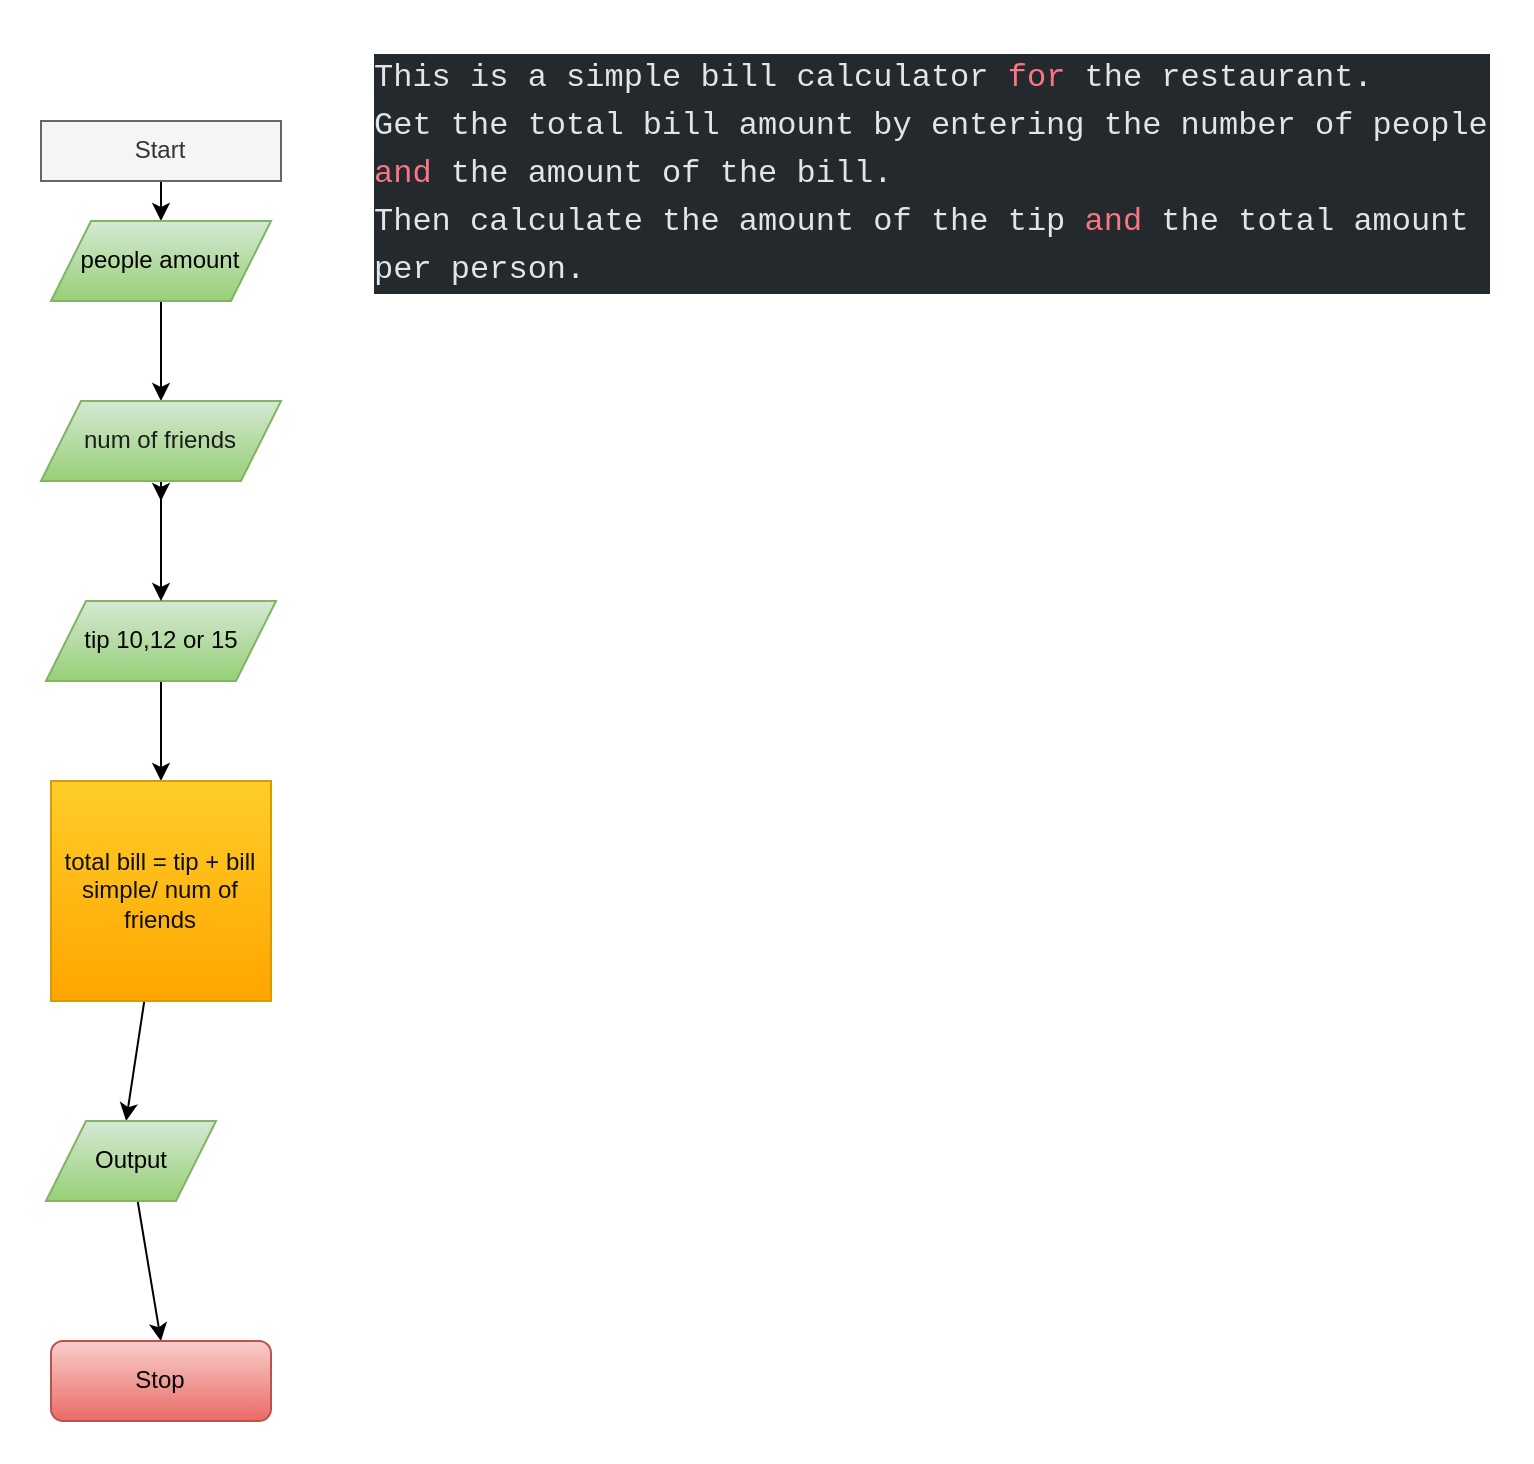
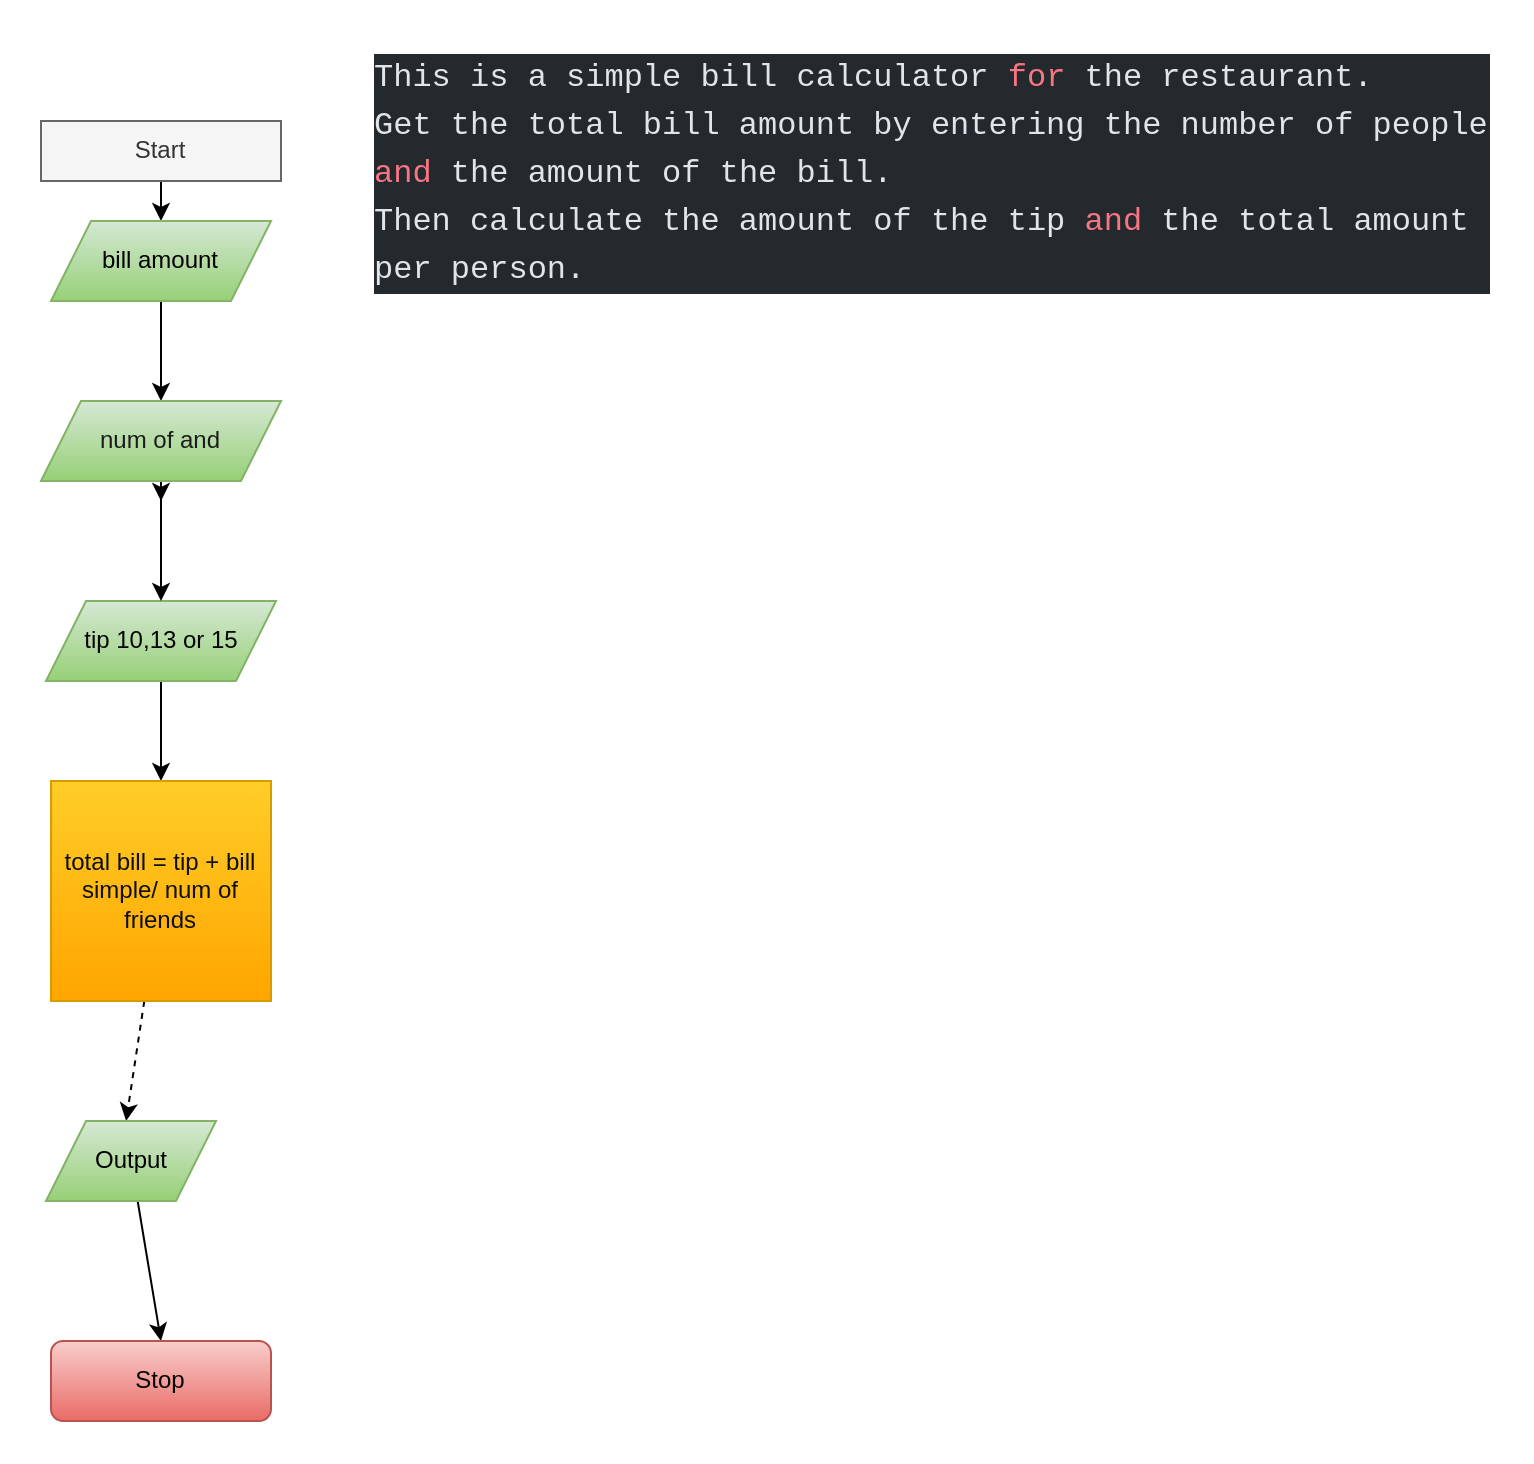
  <mxCell id="0" />
  <mxCell id="1" parent="0" />
  <mxCell id="2" style="edgeStyle=none;html=1;" edge="1" parent="1" source="3"><mxGeometry relative="1" as="geometry"><mxPoint x="80" y="110" as="targetPoint" /></mxGeometry></mxCell>
  <mxCell id="3" value="Start" style="rounded=0;whiteSpace=wrap;html=1;fillColor=#f5f5f5;fontColor=#333333;strokeColor=#666666;" vertex="1" parent="1"><mxGeometry x="20" y="60" width="120" height="30" as="geometry" /></mxCell>
  <mxCell id="4" value="&lt;meta charset=&quot;utf-8&quot;&gt;&lt;div style=&quot;color: rgb(225, 228, 232); background-color: rgb(36, 41, 46); font-family: Menlo, Monaco, &amp;quot;Courier New&amp;quot;, monospace; font-weight: normal; font-size: 16px; line-height: 24px;&quot;&gt;&lt;div&gt;&lt;span style=&quot;color: #e1e4e8;&quot;&gt;This is a simple bill calculator &lt;/span&gt;&lt;span style=&quot;color: #f97583;&quot;&gt;for&lt;/span&gt;&lt;span style=&quot;color: #e1e4e8;&quot;&gt; the restaurant.&lt;/span&gt;&lt;/div&gt;&lt;div&gt;&lt;span style=&quot;color: #e1e4e8;&quot;&gt;Get the total bill amount by entering the number of people &lt;/span&gt;&lt;span style=&quot;color: #f97583;&quot;&gt;and&lt;/span&gt;&lt;span style=&quot;color: #e1e4e8;&quot;&gt; the amount of the bill.&lt;/span&gt;&lt;/div&gt;&lt;div&gt;&lt;span style=&quot;color: #e1e4e8;&quot;&gt;Then calculate the amount of the tip &lt;/span&gt;&lt;span style=&quot;color: #f97583;&quot;&gt;and&lt;/span&gt;&lt;span style=&quot;color: #e1e4e8;&quot;&gt; the total amount per person.&lt;/span&gt;&lt;/div&gt;&lt;/div&gt;" style="text;whiteSpace=wrap;html=1;" vertex="1" parent="1"><mxGeometry x="185" y="20" width="560" height="140" as="geometry" /></mxCell>
  <mxCell id="5" value="" style="edgeStyle=none;html=1;startArrow=none;" edge="1" parent="1" source="15"><mxGeometry relative="1" as="geometry"><mxPoint x="80" y="250" as="targetPoint" /></mxGeometry></mxCell>
  <mxCell id="6" style="edgeStyle=none;html=1;exitX=0.5;exitY=1;exitDx=0;exitDy=0;" edge="1" parent="1" source="7"><mxGeometry relative="1" as="geometry"><mxPoint x="80" y="200" as="targetPoint" /></mxGeometry></mxCell>
- <mxCell id="7" value="&lt;font color=&quot;#000000&quot;&gt;people amount&lt;/font&gt;" style="shape=parallelogram;perimeter=parallelogramPerimeter;whiteSpace=wrap;html=1;fixedSize=1;fillColor=#d5e8d4;gradientColor=#97d077;strokeColor=#82b366;" vertex="1" parent="1"><mxGeometry x="25" y="110" width="110" height="40" as="geometry" /></mxCell>
+ <mxCell id="7" value="&lt;font color=&quot;#000000&quot;&gt;bill amount&lt;/font&gt;" style="shape=parallelogram;perimeter=parallelogramPerimeter;whiteSpace=wrap;html=1;fixedSize=1;fillColor=#d5e8d4;gradientColor=#97d077;strokeColor=#82b366;" vertex="1" parent="1"><mxGeometry x="25" y="110" width="110" height="40" as="geometry" /></mxCell>
  <mxCell id="8" style="edgeStyle=none;html=1;exitX=0.5;exitY=1;exitDx=0;exitDy=0;" edge="1" parent="1" source="9" target="12"><mxGeometry relative="1" as="geometry" /></mxCell>
- <mxCell id="9" value="&lt;font color=&quot;#050505&quot;&gt;tip 10,12 or 15&lt;/font&gt;" style="shape=parallelogram;perimeter=parallelogramPerimeter;whiteSpace=wrap;html=1;fixedSize=1;fillColor=#d5e8d4;gradientColor=#97d077;strokeColor=#82b366;" vertex="1" parent="1"><mxGeometry x="22.5" y="300" width="115" height="40" as="geometry" /></mxCell>
+ <mxCell id="9" value="&lt;font color=&quot;#050505&quot;&gt;tip 10,13 or 15&lt;/font&gt;" style="shape=parallelogram;perimeter=parallelogramPerimeter;whiteSpace=wrap;html=1;fixedSize=1;fillColor=#d5e8d4;gradientColor=#97d077;strokeColor=#82b366;" vertex="1" parent="1"><mxGeometry x="22.5" y="300" width="115" height="40" as="geometry" /></mxCell>
  <mxCell id="10" style="edgeStyle=none;html=1;" edge="1" parent="1" source="15"><mxGeometry relative="1" as="geometry"><mxPoint x="80" y="300" as="targetPoint" /></mxGeometry></mxCell>
- <mxCell id="11" style="edgeStyle=none;html=1;entryX=0.471;entryY=0;entryDx=0;entryDy=0;entryPerimeter=0;" edge="1" parent="1" source="12" target="14"><mxGeometry relative="1" as="geometry"><Array as="points" /></mxGeometry></mxCell>
+ <mxCell id="11" style="edgeStyle=none;html=1;entryX=0.471;entryY=0;entryDx=0;entryDy=0;entryPerimeter=0;dashed=1;" edge="1" parent="1" source="12" target="14"><mxGeometry relative="1" as="geometry"><Array as="points" /></mxGeometry></mxCell>
  <mxCell id="12" value="&lt;font color=&quot;#0f0f0f&quot;&gt;total bill = tip + bill simple/ num of friends&lt;/font&gt;" style="whiteSpace=wrap;html=1;aspect=fixed;fillColor=#ffcd28;gradientColor=#ffa500;strokeColor=#d79b00;" vertex="1" parent="1"><mxGeometry x="25" y="390" width="110" height="110" as="geometry" /></mxCell>
  <mxCell id="13" value="" style="edgeStyle=none;html=1;" edge="1" parent="1" source="14"><mxGeometry relative="1" as="geometry"><mxPoint x="80" y="670" as="targetPoint" /></mxGeometry></mxCell>
  <mxCell id="14" value="&lt;font color=&quot;#000000&quot;&gt;Output&lt;/font&gt;" style="shape=parallelogram;perimeter=parallelogramPerimeter;whiteSpace=wrap;html=1;fixedSize=1;fillColor=#d5e8d4;gradientColor=#97d077;strokeColor=#82b366;" vertex="1" parent="1"><mxGeometry x="22.5" y="560" width="85" height="40" as="geometry" /></mxCell>
- <mxCell id="15" value="&lt;font color=&quot;#1c1c1c&quot;&gt;num of friends&lt;/font&gt;" style="shape=parallelogram;perimeter=parallelogramPerimeter;whiteSpace=wrap;html=1;fixedSize=1;fillColor=#d5e8d4;gradientColor=#97d077;strokeColor=#82b366;" vertex="1" parent="1"><mxGeometry x="20" y="200" width="120" height="40" as="geometry" /></mxCell>
+ <mxCell id="15" value="&lt;font color=&quot;#1c1c1c&quot;&gt;num of and&lt;/font&gt;" style="shape=parallelogram;perimeter=parallelogramPerimeter;whiteSpace=wrap;html=1;fixedSize=1;fillColor=#d5e8d4;gradientColor=#97d077;strokeColor=#82b366;" vertex="1" parent="1"><mxGeometry x="20" y="200" width="120" height="40" as="geometry" /></mxCell>
  <mxCell id="16" value="&lt;font color=&quot;#050505&quot;&gt;Stop&lt;/font&gt;" style="rounded=1;whiteSpace=wrap;html=1;fillColor=#f8cecc;gradientColor=#ea6b66;strokeColor=#b85450;" vertex="1" parent="1"><mxGeometry x="25" y="670" width="110" height="40" as="geometry" /></mxCell>
